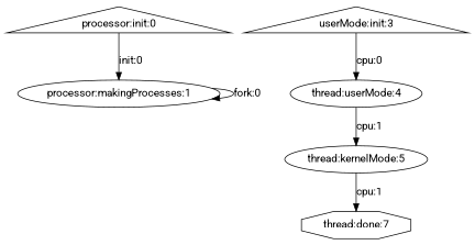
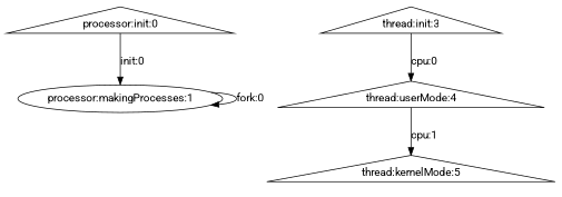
  digraph {
    fontname=Roboto
    node [fontname=Roboto shape=ellipse]
    edge [fontname=Roboto]
    n1 [label="processor:init:0" shape=triangle]
    n2 [label="processor:makingProcesses:1"]
-   n3 [label="userMode:init:3" shape=triangle]
-   n4 [label="thread:userMode:4"]
-   n5 [label="thread:kernelMode:5"]
-   n6 [label="thread:done:7" shape=octagon]
+   n3 [label="thread:init:3" shape=triangle]
+   n4 [label="thread:userMode:4" shape=triangle]
+   n5 [label="thread:kernelMode:5" shape=triangle]
    subgraph sub_1 {
      n1
      n2
    }
    subgraph sub_2 {
      n3
      n4
      n5
-     n6
    }
    n1 -> n2 [label="init:0"]
    n2 -> n2 [label="fork:0"]
    n3 -> n4 [label="cpu:0"]
    n4 -> n5 [label="cpu:1"]
-   n5 -> n6 [label="cpu:1"]
  }
